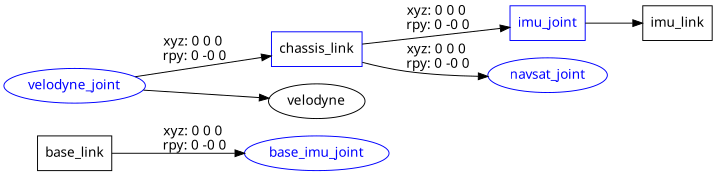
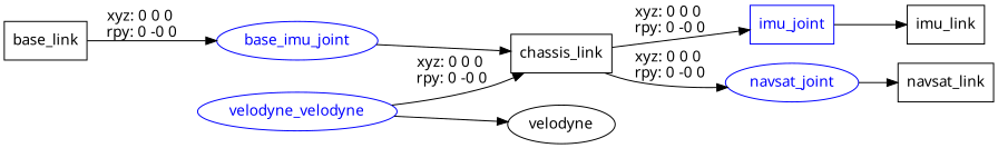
  digraph {
    fontname="Noto Sans"
    rankdir=LR
    node [fontname="Noto Sans" shape=box]
    edge [fontname="Noto Sans"]
    n1 [label=base_link]
    n2 [color=blue fontcolor=blue label=base_imu_joint shape=ellipse]
-   n3 [label=chassis_link color=blue]
+   n3 [label=chassis_link]
    imu_joint [color=blue fontcolor=blue]
    navsat_joint [color=blue fontcolor=blue shape=ellipse]
    n6 [label=imu_link]
-   velodyne_joint [color=blue fontcolor=blue shape=ellipse]
+   n7 [label=navsat_link]
+   velodyne_joint [color=blue fontcolor=blue shape=ellipse label=velodyne_velodyne]
    n9 [label=velodyne shape=ellipse]
    n1 -> n2 [label="xyz: 0 0 0 \nrpy: 0 -0 0"]
+   n2 -> n3
    n3 -> imu_joint [label="xyz: 0 0 0 \nrpy: 0 -0 0"]
    n3 -> navsat_joint [label="xyz: 0 0 0 \nrpy: 0 -0 0"]
    imu_joint -> n6
+   navsat_joint -> n7
    velodyne_joint -> n3 [label="xyz: 0 0 0 \nrpy: 0 -0 0"]
    velodyne_joint -> n9
  }
